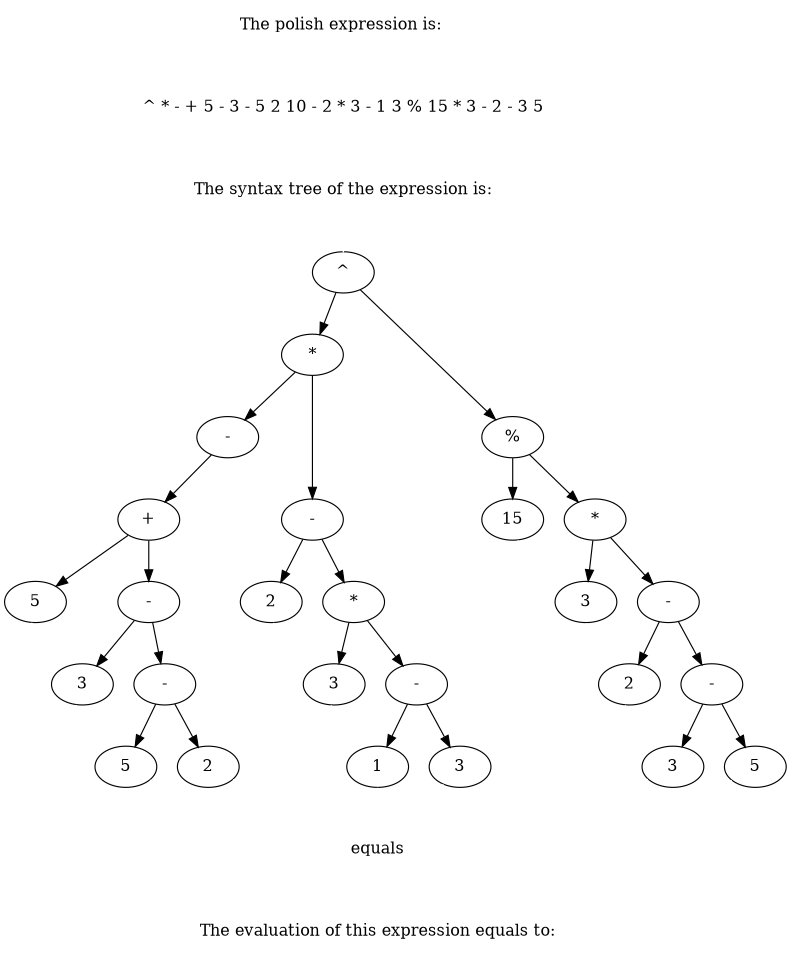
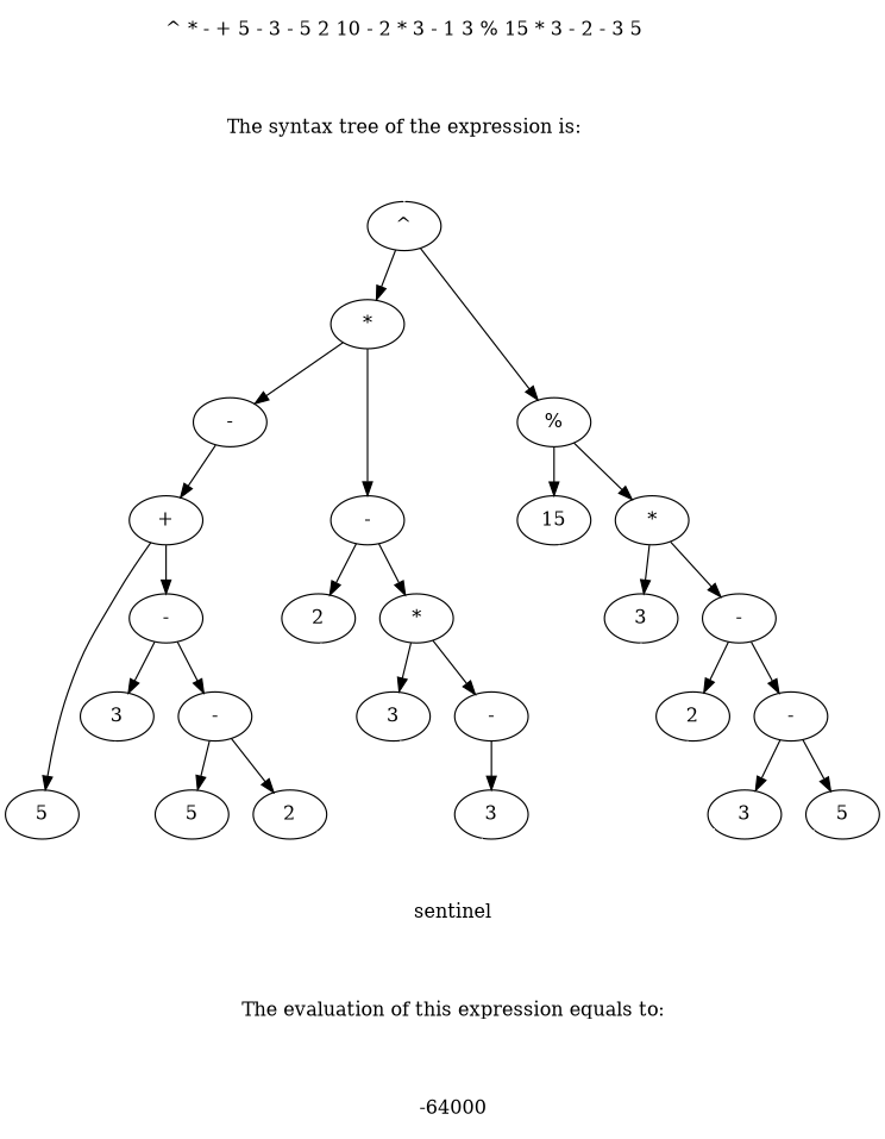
  digraph {
-   n1 [label="The polish expression is: " shape=plaintext]
    n2 [label="^ * - + 5 - 3 - 5 2 10 - 2 * 3 - 1 3 % 15 * 3 - 2 - 3 5" shape=plaintext]
    n3 [label="The syntax tree of the expression is:" shape=plaintext]
    n4 [label="^"]
    n5 [label="*"]
    n6 [label="%"]
-   sentinel [shape=plaintext label=equals]
+   sentinel [shape=plaintext]
    n8 [label="The evaluation of this expression equals to:" shape=plaintext]
+   n9 [label=-64000 shape=plaintext]
    n10 [label="-"]
    n11 [label="-"]
    n12 [label=15]
    n13 [label="*"]
    n14 [label="+"]
    n15 [label=2]
    n16 [label="*"]
    n17 [label=5]
    n18 [label="-"]
    n19 [label=3]
    n20 [label="-"]
    n21 [label=5]
    n22 [label=2]
    n23 [label=3]
    n24 [label="-"]
-   n25 [label=1]
    n26 [label=3]
    n27 [label=3]
    n28 [label="-"]
    n29 [label=2]
    n30 [label="-"]
    n31 [label=3]
    n32 [label=5]
-   n1 -> n2 [color=white]
    n2 -> n3 [color=white]
    n3 -> n4 [color=white]
    n4 -> n5
    n4 -> n6
    n5 -> n10
    n5 -> n11
    n6 -> n12
    n6 -> n13
    sentinel -> n8 [color=white]
+   n8 -> n9 [color=white]
    n10 -> n14
    n11 -> n15
    n11 -> n16
    n12 -> sentinel [color=white]
    n13 -> n27
    n13 -> n28
    n14 -> n17
    n14 -> n18
    n15 -> sentinel [color=white]
    n16 -> n23
    n16 -> n24
    n17 -> sentinel [color=white]
    n18 -> n19
    n18 -> n20
    n19 -> sentinel [color=white]
    n20 -> n21
    n20 -> n22
    n21 -> sentinel [color=white]
    n22 -> sentinel [color=white]
    n23 -> sentinel [color=white]
-   n24 -> n25
    n24 -> n26
-   n25 -> sentinel [color=white]
    n26 -> sentinel [color=white]
    n27 -> sentinel [color=white]
    n28 -> n29
    n28 -> n30
    n29 -> sentinel [color=white]
    n30 -> n31
    n30 -> n32
    n31 -> sentinel [color=white]
    n32 -> sentinel [color=white]
  }
